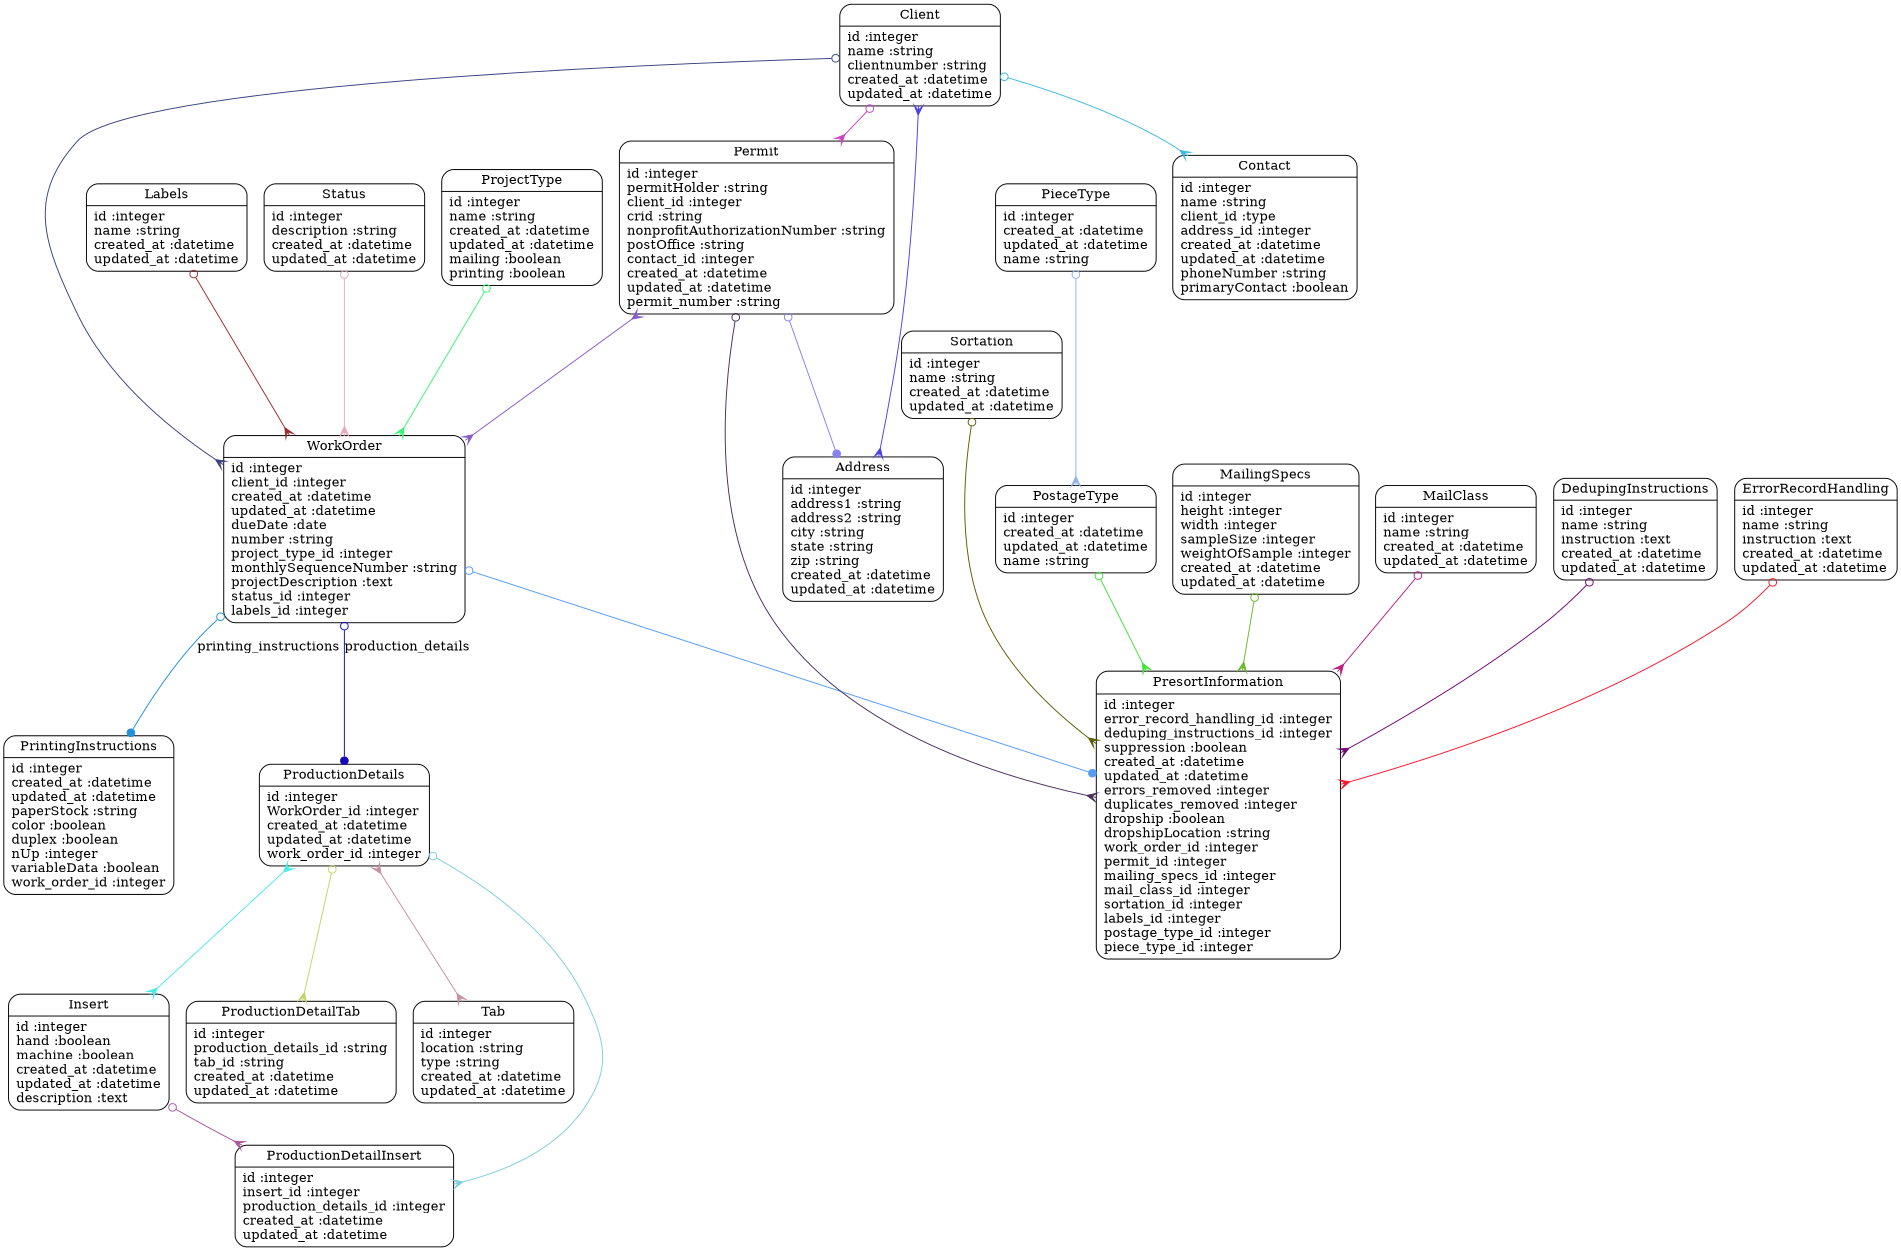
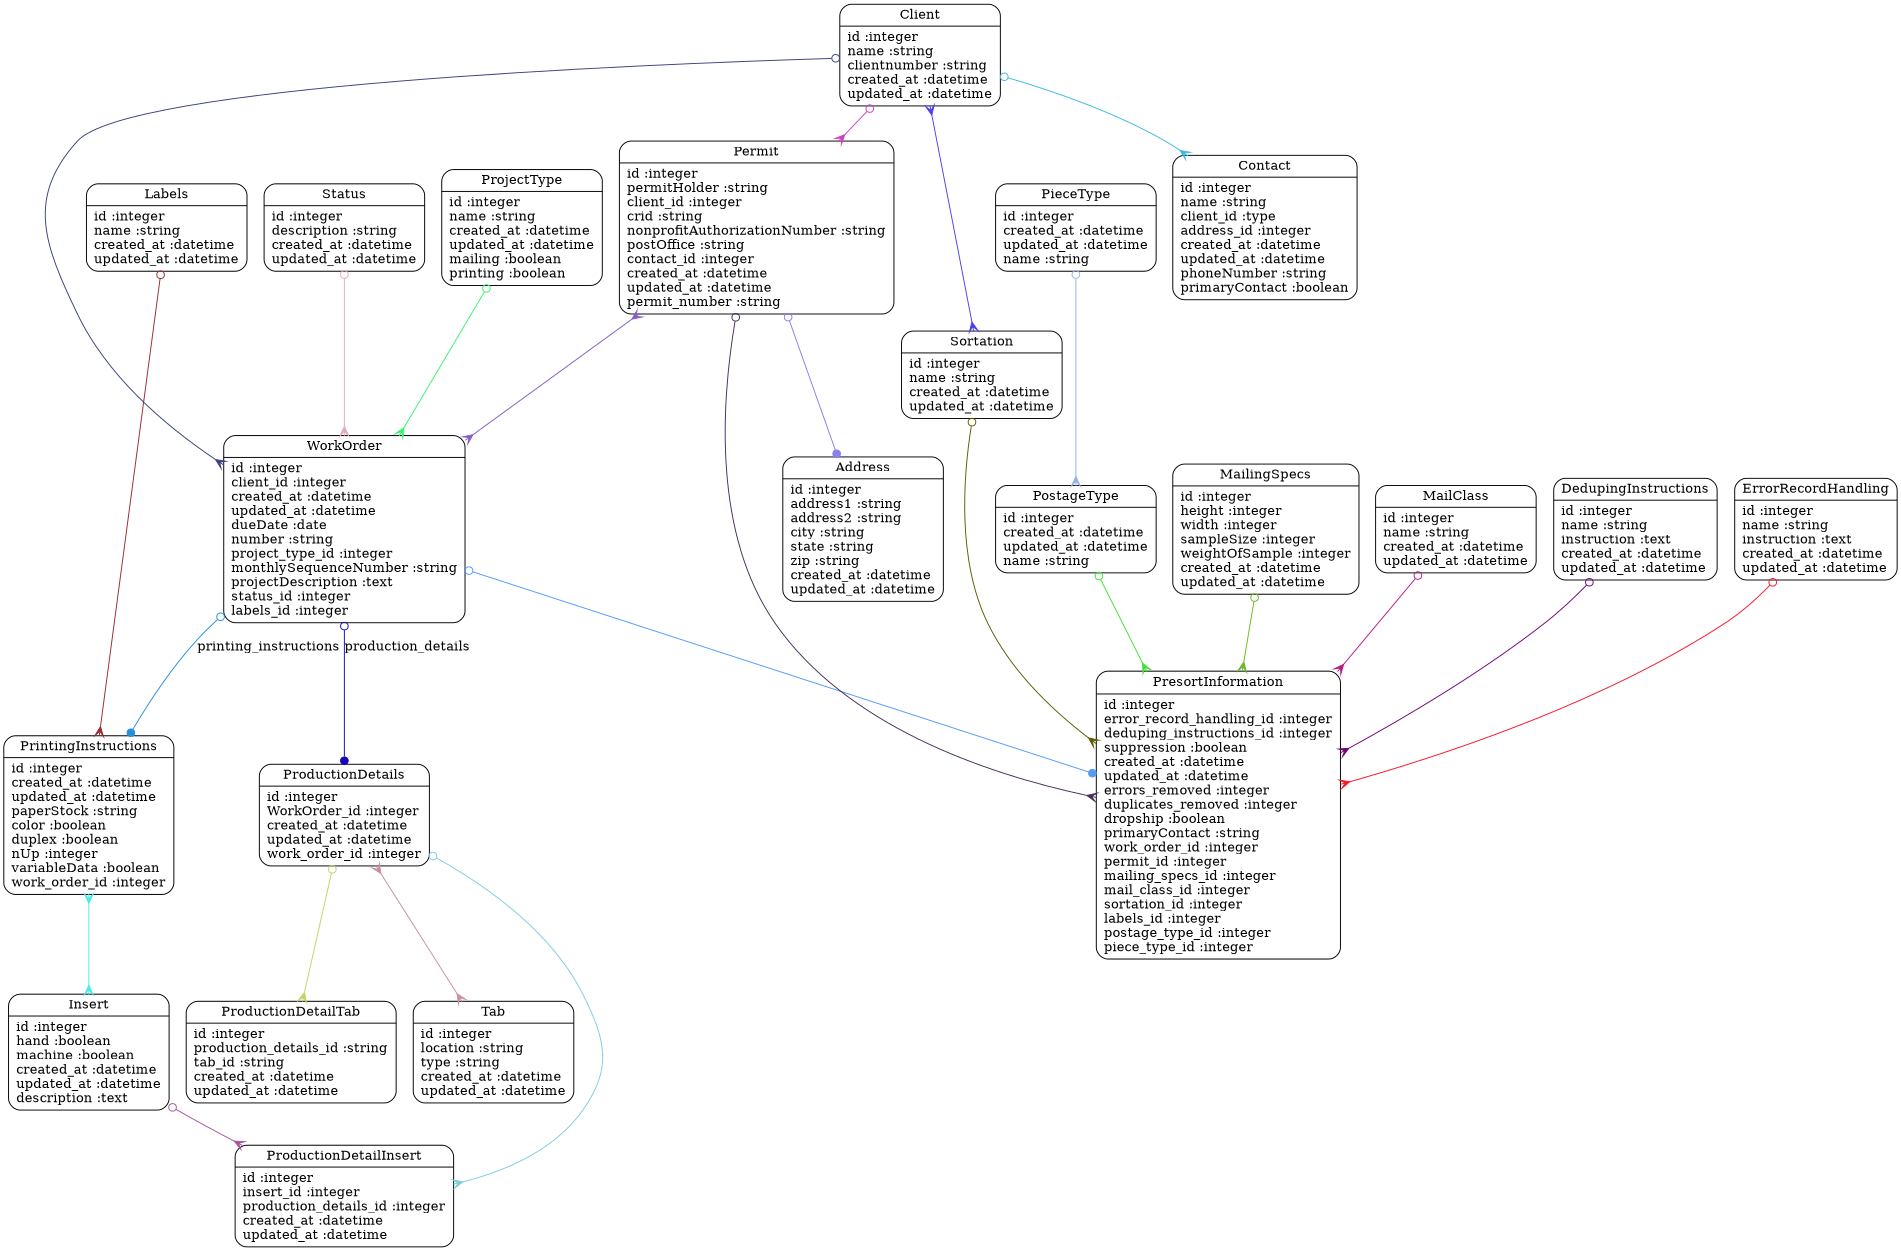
  digraph {
    splines=true
    node [shape=Mrecord]
    edge [arrowhead=crow arrowtail=odot dir=both]
    n1 [label="{Labels|id :integer\lname :string\lcreated_at :datetime\lupdated_at :datetime\l}"]
    n2 [label="{WorkOrder|id :integer\lclient_id :integer\lcreated_at :datetime\lupdated_at :datetime\ldueDate :date\lnumber :string\lproject_type_id :integer\lmonthlySequenceNumber :string\lprojectDescription :text\lstatus_id :integer\llabels_id :integer\l}"]
-   n3 [label="{PresortInformation|id :integer\lerror_record_handling_id :integer\ldeduping_instructions_id :integer\lsuppression :boolean\lcreated_at :datetime\lupdated_at :datetime\lerrors_removed :integer\lduplicates_removed :integer\ldropship :boolean\ldropshipLocation :string\lwork_order_id :integer\lpermit_id :integer\lmailing_specs_id :integer\lmail_class_id :integer\lsortation_id :integer\llabels_id :integer\lpostage_type_id :integer\lpiece_type_id :integer\l}"]
+   n3 [label="{PresortInformation|id :integer\lerror_record_handling_id :integer\ldeduping_instructions_id :integer\lsuppression :boolean\lcreated_at :datetime\lupdated_at :datetime\lerrors_removed :integer\lduplicates_removed :integer\ldropship :boolean\lprimaryContact :string\lwork_order_id :integer\lpermit_id :integer\lmailing_specs_id :integer\lmail_class_id :integer\lsortation_id :integer\llabels_id :integer\lpostage_type_id :integer\lpiece_type_id :integer\l}"]
    n4 [label="{PrintingInstructions|id :integer\lcreated_at :datetime\lupdated_at :datetime\lpaperStock :string\lcolor :boolean\lduplex :boolean\lnUp :integer\lvariableData :boolean\lwork_order_id :integer\l}"]
    n5 [label="{ProductionDetails|id :integer\lWorkOrder_id :integer\lcreated_at :datetime\lupdated_at :datetime\lwork_order_id :integer\l}"]
    n6 [label="{ProductionDetailInsert|id :integer\linsert_id :integer\lproduction_details_id :integer\lcreated_at :datetime\lupdated_at :datetime\l}"]
    n7 [label="{Sortation|id :integer\lname :string\lcreated_at :datetime\lupdated_at :datetime\l}"]
    n8 [label="{Insert|id :integer\lhand :boolean\lmachine :boolean\lcreated_at :datetime\lupdated_at :datetime\ldescription :text\l}"]
    n9 [label="{ProjectType|id :integer\lname :string\lcreated_at :datetime\lupdated_at :datetime\lmailing :boolean\lprinting :boolean\l}"]
    n10 [label="{ProductionDetailTab|id :integer\lproduction_details_id :string\ltab_id :string\lcreated_at :datetime\lupdated_at :datetime\l}"]
    n11 [label="{Tab|id :integer\llocation :string\ltype :string\lcreated_at :datetime\lupdated_at :datetime\l}"]
    n12 [label="{MailingSpecs|id :integer\lheight :integer\lwidth :integer\lsampleSize :integer\lweightOfSample :integer\lcreated_at :datetime\lupdated_at :datetime\l}"]
    n13 [label="{Address|id :integer\laddress1 :string\laddress2 :string\lcity :string\lstate :string\lzip :string\lcreated_at :datetime\lupdated_at :datetime\l}"]
    n14 [label="{Status|id :integer\ldescription :string\lcreated_at :datetime\lupdated_at :datetime\l}"]
    n15 [label="{MailClass|id :integer\lname :string\lcreated_at :datetime\lupdated_at :datetime\l}"]
    n16 [label="{PieceType|id :integer\lcreated_at :datetime\lupdated_at :datetime\lname :string\l}"]
    n17 [label="{PostageType|id :integer\lcreated_at :datetime\lupdated_at :datetime\lname :string\l}"]
    n18 [label="{Permit|id :integer\lpermitHolder :string\lclient_id :integer\lcrid :string\lnonprofitAuthorizationNumber :string\lpostOffice :string\lcontact_id :integer\lcreated_at :datetime\lupdated_at :datetime\lpermit_number :string\l}"]
    n19 [label="{DedupingInstructions|id :integer\lname :string\linstruction :text\lcreated_at :datetime\lupdated_at :datetime\l}"]
    n20 [label="{Contact|id :integer\lname :string\lclient_id :type\laddress_id :integer\lcreated_at :datetime\lupdated_at :datetime\lphoneNumber :string\lprimaryContact :boolean\l}"]
    n21 [label="{Client|id :integer\lname :string\lclientnumber :string\lcreated_at :datetime\lupdated_at :datetime\l}"]
    n22 [label="{ErrorRecordHandling|id :integer\lname :string\linstruction :text\lcreated_at :datetime\lupdated_at :datetime\l}"]
-   n1 -> n2 [color="#992B32"]
+   n1 -> n4 [color="#992B32"]
    n2 -> n3 [arrowhead=dot color="#559BF8"]
    n2 -> n4 [arrowhead=dot color="#2490D8" label=printing_instructions]
    n2 -> n5 [arrowhead=dot color="#140AB5" label=production_details]
    n5 -> n6 [color="#7ECDDC"]
-   n5 -> n8 [arrowtail=crow color="#46ECEA"]
+   n4 -> n8 [arrowtail=crow color="#46ECEA"]
    n5 -> n10 [color="#C0D468"]
    n5 -> n11 [arrowtail=crow color="#C88EA4"]
    n7 -> n3 [color="#5C5C03"]
    n8 -> n6 [color="#A5559B"]
    n9 -> n2 [color="#38F374"]
    n12 -> n3 [color="#69B825"]
    n14 -> n2 [color="#E4A8C0"]
    n15 -> n3 [color="#B51D81"]
    n16 -> n17 [color="#94B0E8"]
    n17 -> n3 [color="#41E036"]
    n18 -> n2 [arrowtail=crow color="#845BC8"]
    n18 -> n3 [color="#462E5A"]
    n18 -> n13 [arrowhead=dot color="#8780EF"]
    n19 -> n3 [color="#700576"]
    n21 -> n2 [color="#39417E"]
-   n21 -> n13 [arrowtail=crow color="#4C40ED"]
+   n21 -> n7 [arrowtail=crow color="#4C40ED"]
    n21 -> n18 [color="#CD40C1"]
    n21 -> n20 [color="#3EB9E1"]
    n22 -> n3 [color="#F8142A"]
  }
